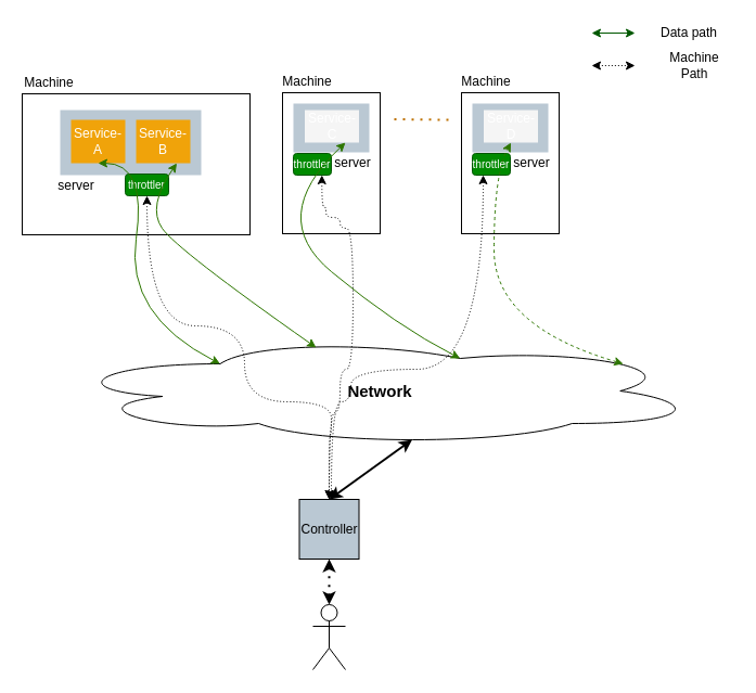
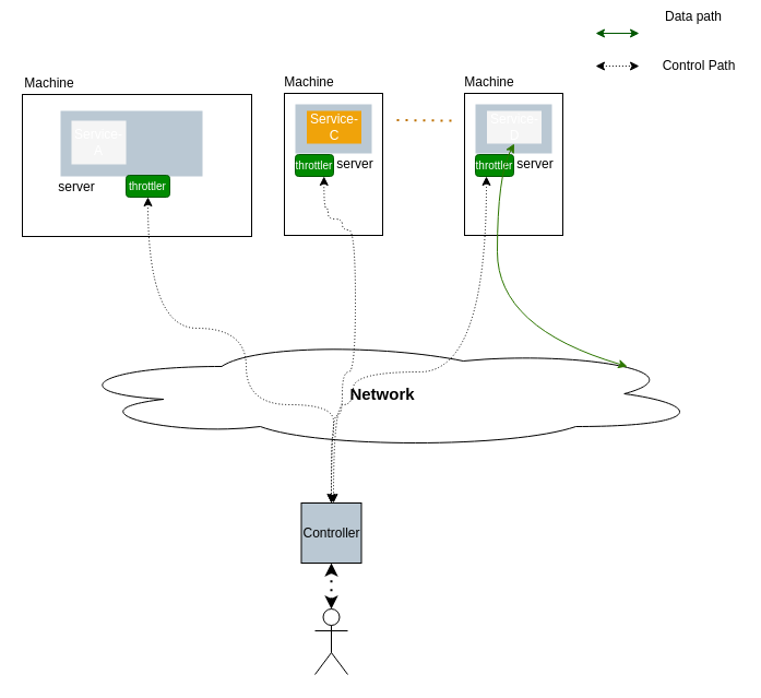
  <mxCell id="0" />
  <mxCell id="1" parent="0" />
  <mxCell id="2" value="" style="rounded=0;whiteSpace=wrap;html=1;" vertex="1" parent="1"><mxGeometry x="260" y="85" width="90" height="130" as="geometry" /></mxCell>
  <mxCell id="3" value="" style="rounded=0;whiteSpace=wrap;html=1;fillColor=#bac8d3;strokeColor=none;" vertex="1" parent="1"><mxGeometry x="270" y="95" width="70" height="45" as="geometry" /></mxCell>
  <mxCell id="4" value="" style="rounded=0;whiteSpace=wrap;html=1;" vertex="1" parent="1"><mxGeometry x="20" y="86" width="210" height="130" as="geometry" /></mxCell>
  <mxCell id="5" value="" style="rounded=0;whiteSpace=wrap;html=1;fillColor=#bac8d3;strokeColor=none;" vertex="1" parent="1"><mxGeometry x="55" y="101" width="130" height="60" as="geometry" /></mxCell>
- <mxCell id="6" value="Service-A" style="rounded=0;whiteSpace=wrap;html=1;fillColor=#f0a30a;fontColor=#ffffff;strokeColor=none;" vertex="1" parent="1"><mxGeometry x="65" y="110" width="50" height="40" as="geometry" /></mxCell>
- <mxCell id="7" value="Service-B" style="rounded=0;whiteSpace=wrap;html=1;fillColor=#f0a30a;fontColor=#ffffff;strokeColor=none;" vertex="1" parent="1"><mxGeometry x="125" y="110" width="50" height="40" as="geometry" /></mxCell>
- <mxCell id="8" value="Service-C" style="rounded=0;whiteSpace=wrap;html=1;fillColor=#f5f5f5;fontColor=#ffffff;strokeColor=none;" vertex="1" parent="1"><mxGeometry x="280.5" y="101" width="50" height="30" as="geometry" /></mxCell>
+ <mxCell id="6" value="Service-A" style="rounded=0;whiteSpace=wrap;html=1;fillColor=#f5f5f5;fontColor=#ffffff;strokeColor=none;" vertex="1" parent="1"><mxGeometry x="65" y="110" width="50" height="40" as="geometry" /></mxCell>
+ <mxCell id="8" value="Service-C" style="rounded=0;whiteSpace=wrap;html=1;fillColor=#f0a30a;fontColor=#ffffff;strokeColor=none;" vertex="1" parent="1"><mxGeometry x="280.5" y="101" width="50" height="30" as="geometry" /></mxCell>
  <mxCell id="9" value="" style="endArrow=none;dashed=1;html=1;dashPattern=1 3;strokeWidth=2;fillColor=#f0a30a;strokeColor=#BD7000;" edge="1" parent="1"><mxGeometry width="50" height="50" relative="1" as="geometry"><mxPoint x="363" y="109.5" as="sourcePoint" /><mxPoint x="413" y="110" as="targetPoint" /></mxGeometry></mxCell>
  <mxCell id="10" value="&lt;font style=&quot;font-size: 10px&quot;&gt;throttler&lt;/font&gt;" style="rounded=1;whiteSpace=wrap;html=1;fillColor=#008a00;strokeColor=#005700;fontColor=#ffffff;" vertex="1" parent="1"><mxGeometry x="115" y="160" width="40" height="20" as="geometry" /></mxCell>
  <mxCell id="11" value="&lt;b&gt;&lt;font style=&quot;font-size: 15px&quot;&gt;Network&lt;/font&gt;&lt;/b&gt;" style="ellipse;shape=cloud;whiteSpace=wrap;html=1;" vertex="1" parent="1"><mxGeometry x="55" y="310" width="590" height="100" as="geometry" /></mxCell>
- <mxCell id="12" value="" style="curved=1;endArrow=classic;html=1;startArrow=classic;startFill=1;entryX=0.5;entryY=1;entryDx=0;entryDy=0;exitX=0.25;exitY=0.25;exitDx=0;exitDy=0;exitPerimeter=0;fillColor=#60a917;strokeColor=#2D7600;" edge="1" parent="1" source="11" target="6"><mxGeometry width="50" height="50" relative="1" as="geometry"><mxPoint x="275" y="280" as="sourcePoint" /><mxPoint x="325" y="230" as="targetPoint" /><Array as="points"><mxPoint x="115" y="290" /><mxPoint x="135" y="150" /></Array></mxGeometry></mxCell>
- <mxCell id="13" value="" style="curved=1;endArrow=classic;html=1;startArrow=classic;startFill=1;entryX=0.75;entryY=1;entryDx=0;entryDy=0;exitX=0.4;exitY=0.1;exitDx=0;exitDy=0;exitPerimeter=0;fillColor=#60a917;strokeColor=#2D7600;" edge="1" parent="1" source="11" target="7"><mxGeometry width="50" height="50" relative="1" as="geometry"><mxPoint x="177.5" y="345" as="sourcePoint" /><mxPoint x="74" y="220" as="targetPoint" /><Array as="points"><mxPoint x="163" y="230" /><mxPoint x="135" y="190" /></Array></mxGeometry></mxCell>
  <mxCell id="14" value="Controller" style="whiteSpace=wrap;html=1;aspect=fixed;fillColor=#bac8d3;" vertex="1" parent="1"><mxGeometry x="275.5" y="460" width="55" height="55" as="geometry" /></mxCell>
  <mxCell id="15" value="" style="shape=umlActor;verticalLabelPosition=bottom;verticalAlign=top;html=1;outlineConnect=0;" vertex="1" parent="1"><mxGeometry x="288" y="557" width="30" height="60" as="geometry" /></mxCell>
  <mxCell id="16" value="" style="endArrow=classic;dashed=1;html=1;dashPattern=1 3;strokeWidth=2;startArrow=classic;startFill=1;endFill=1;entryX=0.5;entryY=1;entryDx=0;entryDy=0;exitX=0.5;exitY=0;exitDx=0;exitDy=0;exitPerimeter=0;" edge="1" parent="1" source="15" target="14"><mxGeometry width="50" height="50" relative="1" as="geometry"><mxPoint x="305" y="550" as="sourcePoint" /><mxPoint x="205" y="330" as="targetPoint" /></mxGeometry></mxCell>
  <mxCell id="17" style="edgeStyle=orthogonalEdgeStyle;curved=1;rounded=0;orthogonalLoop=1;jettySize=auto;html=1;startArrow=classic;startFill=1;endArrow=classic;endFill=1;dashed=1;dashPattern=1 2;exitX=0.5;exitY=1;exitDx=0;exitDy=0;entryX=0.5;entryY=0;entryDx=0;entryDy=0;" edge="1" parent="1" source="10" target="14"><mxGeometry relative="1" as="geometry"><mxPoint x="355" y="460" as="targetPoint" /><mxPoint x="165" y="160" as="sourcePoint" /><Array as="points"><mxPoint x="135" y="300" /><mxPoint x="225" y="300" /><mxPoint x="225" y="370" /><mxPoint x="305" y="370" /><mxPoint x="305" y="400" /><mxPoint x="303" y="400" /></Array></mxGeometry></mxCell>
- <mxCell id="18" value="" style="endArrow=classic;startArrow=classic;html=1;strokeWidth=2;exitX=0.5;exitY=0;exitDx=0;exitDy=0;entryX=0.55;entryY=0.95;entryDx=0;entryDy=0;entryPerimeter=0;" edge="1" parent="1" source="14" target="11"><mxGeometry width="50" height="50" relative="1" as="geometry"><mxPoint x="155" y="380" as="sourcePoint" /><mxPoint x="205" y="330" as="targetPoint" /></mxGeometry></mxCell>
  <mxCell id="19" style="edgeStyle=orthogonalEdgeStyle;curved=1;rounded=0;orthogonalLoop=1;jettySize=auto;html=1;startArrow=classic;startFill=1;endArrow=classic;endFill=1;dashed=1;dashPattern=1 2;entryX=0.5;entryY=0;entryDx=0;entryDy=0;exitX=0.75;exitY=1;exitDx=0;exitDy=0;" edge="1" parent="1" source="24" target="14"><mxGeometry relative="1" as="geometry"><mxPoint x="313" y="470" as="targetPoint" /><mxPoint x="290" y="180" as="sourcePoint" /><Array as="points"><mxPoint x="296" y="190" /><mxPoint x="300" y="190" /><mxPoint x="300" y="200" /><mxPoint x="313" y="200" /><mxPoint x="313" y="210" /><mxPoint x="325" y="210" /><mxPoint x="325" y="340" /><mxPoint x="313" y="340" /><mxPoint x="313" y="380" /><mxPoint x="303" y="380" /></Array></mxGeometry></mxCell>
  <mxCell id="20" value="" style="endArrow=classic;startArrow=classic;html=1;strokeWidth=1;fillColor=#008a00;strokeColor=#005700;" edge="1" parent="1"><mxGeometry width="50" height="50" relative="1" as="geometry"><mxPoint x="545" y="30" as="sourcePoint" /><mxPoint x="585" y="30" as="targetPoint" /></mxGeometry></mxCell>
- <mxCell id="21" value="Data path" style="text;html=1;strokeColor=none;fillColor=none;align=center;verticalAlign=middle;whiteSpace=wrap;rounded=0;" vertex="1" parent="1"><mxGeometry x="605" y="20" width="60" height="20" as="geometry" /></mxCell>
+ <mxCell id="21" value="Data path" style="text;html=1;strokeColor=none;fillColor=none;align=center;verticalAlign=middle;whiteSpace=wrap;rounded=0;" vertex="1" parent="1"><mxGeometry x="605" y="5" width="60" height="20" as="geometry" /></mxCell>
  <mxCell id="22" value="" style="endArrow=classic;startArrow=classic;html=1;strokeWidth=1;fillColor=#008a00;dashed=1;dashPattern=1 2;" edge="1" parent="1"><mxGeometry width="50" height="50" relative="1" as="geometry"><mxPoint x="545" y="60" as="sourcePoint" /><mxPoint x="585" y="60" as="targetPoint" /></mxGeometry></mxCell>
- <mxCell id="23" value="Machine Path" style="text;html=1;strokeColor=none;fillColor=none;align=center;verticalAlign=middle;whiteSpace=wrap;rounded=0;" vertex="1" parent="1"><mxGeometry x="605" y="50" width="70" height="20" as="geometry" /></mxCell>
+ <mxCell id="23" value="Control Path" style="text;html=1;strokeColor=none;fillColor=none;align=center;verticalAlign=middle;whiteSpace=wrap;rounded=0;" vertex="1" parent="1"><mxGeometry x="605" y="50" width="70" height="20" as="geometry" /></mxCell>
  <mxCell id="24" value="&lt;font style=&quot;font-size: 10px&quot;&gt;throttler&lt;/font&gt;" style="rounded=1;whiteSpace=wrap;html=1;fillColor=#008a00;strokeColor=#005700;fontColor=#ffffff;" vertex="1" parent="1"><mxGeometry x="270" y="141" width="35" height="20" as="geometry" /></mxCell>
  <mxCell id="25" value="server" style="text;html=1;strokeColor=none;fillColor=none;align=center;verticalAlign=middle;whiteSpace=wrap;rounded=0;" vertex="1" parent="1"><mxGeometry x="55" y="161" width="30" height="20" as="geometry" /></mxCell>
  <mxCell id="26" value="Machine" style="text;html=1;strokeColor=none;fillColor=none;align=center;verticalAlign=middle;whiteSpace=wrap;rounded=0;" vertex="1" parent="1"><mxGeometry x="25" y="66" width="40" height="20" as="geometry" /></mxCell>
- <mxCell id="27" value="" style="curved=1;endArrow=classic;html=1;startArrow=classic;startFill=1;entryX=0.75;entryY=1;entryDx=0;entryDy=0;exitX=0.625;exitY=0.2;exitDx=0;exitDy=0;exitPerimeter=0;fillColor=#60a917;strokeColor=#2D7600;" edge="1" parent="1" source="11" target="8"><mxGeometry width="50" height="50" relative="1" as="geometry"><mxPoint x="187.5" y="355" as="sourcePoint" /><mxPoint x="84" y="230" as="targetPoint" /><Array as="points"><mxPoint x="365" y="300" /><mxPoint x="245" y="200" /></Array></mxGeometry></mxCell>
  <mxCell id="28" value="server" style="text;html=1;strokeColor=none;fillColor=none;align=center;verticalAlign=middle;whiteSpace=wrap;rounded=0;" vertex="1" parent="1"><mxGeometry x="310" y="140" width="30" height="20" as="geometry" /></mxCell>
  <mxCell id="29" value="Machine" style="text;html=1;strokeColor=none;fillColor=none;align=center;verticalAlign=middle;whiteSpace=wrap;rounded=0;" vertex="1" parent="1"><mxGeometry x="263" y="65" width="40" height="20" as="geometry" /></mxCell>
  <mxCell id="30" value="" style="rounded=0;whiteSpace=wrap;html=1;" vertex="1" parent="1"><mxGeometry x="425" y="85" width="90" height="130" as="geometry" /></mxCell>
  <mxCell id="31" value="" style="rounded=0;whiteSpace=wrap;html=1;fillColor=#bac8d3;strokeColor=none;" vertex="1" parent="1"><mxGeometry x="435" y="95" width="70" height="45" as="geometry" /></mxCell>
  <mxCell id="32" value="Service-D" style="rounded=0;whiteSpace=wrap;html=1;fillColor=#f5f5f5;fontColor=#ffffff;strokeColor=none;" vertex="1" parent="1"><mxGeometry x="445.5" y="101" width="50" height="30" as="geometry" /></mxCell>
  <mxCell id="33" value="&lt;font style=&quot;font-size: 10px&quot;&gt;throttler&lt;/font&gt;" style="rounded=1;whiteSpace=wrap;html=1;fillColor=#008a00;strokeColor=#005700;fontColor=#ffffff;" vertex="1" parent="1"><mxGeometry x="435" y="141" width="35" height="20" as="geometry" /></mxCell>
  <mxCell id="34" value="server" style="text;html=1;strokeColor=none;fillColor=none;align=center;verticalAlign=middle;whiteSpace=wrap;rounded=0;" vertex="1" parent="1"><mxGeometry x="475" y="140" width="30" height="20" as="geometry" /></mxCell>
  <mxCell id="35" value="Machine" style="text;html=1;strokeColor=none;fillColor=none;align=center;verticalAlign=middle;whiteSpace=wrap;rounded=0;" vertex="1" parent="1"><mxGeometry x="428" y="65" width="40" height="20" as="geometry" /></mxCell>
  <mxCell id="36" style="edgeStyle=orthogonalEdgeStyle;curved=1;rounded=0;orthogonalLoop=1;jettySize=auto;html=1;startArrow=classic;startFill=1;endArrow=classic;endFill=1;dashed=1;dashPattern=1 2;exitX=0.5;exitY=1;exitDx=0;exitDy=0;" edge="1" parent="1"><mxGeometry relative="1" as="geometry"><mxPoint x="305" y="460" as="targetPoint" /><mxPoint x="445" y="161" as="sourcePoint" /><Array as="points"><mxPoint x="445" y="340" /><mxPoint x="323" y="340" /><mxPoint x="323" y="370" /><mxPoint x="305" y="370" /></Array></mxGeometry></mxCell>
- <mxCell id="37" value="" style="curved=1;endArrow=classic;html=1;startArrow=classic;startFill=1;exitX=0.88;exitY=0.25;exitDx=0;exitDy=0;exitPerimeter=0;fillColor=#60a917;strokeColor=#2D7600;entryX=0.5;entryY=1;entryDx=0;entryDy=0;dashed=1;" edge="1" parent="1" source="11" target="32"><mxGeometry width="50" height="50" relative="1" as="geometry"><mxPoint x="346.25" y="340" as="sourcePoint" /><mxPoint x="485" y="140" as="targetPoint" /><Array as="points"><mxPoint x="455" y="300" /><mxPoint x="455" y="160" /></Array></mxGeometry></mxCell>
+ <mxCell id="37" value="" style="curved=1;endArrow=classic;html=1;startArrow=classic;startFill=1;exitX=0.88;exitY=0.25;exitDx=0;exitDy=0;exitPerimeter=0;fillColor=#60a917;strokeColor=#2D7600;entryX=0.5;entryY=1;entryDx=0;entryDy=0;" edge="1" parent="1" source="11" target="32"><mxGeometry width="50" height="50" relative="1" as="geometry"><mxPoint x="346.25" y="340" as="sourcePoint" /><mxPoint x="485" y="140" as="targetPoint" /><Array as="points"><mxPoint x="455" y="300" /><mxPoint x="455" y="160" /></Array></mxGeometry></mxCell>
